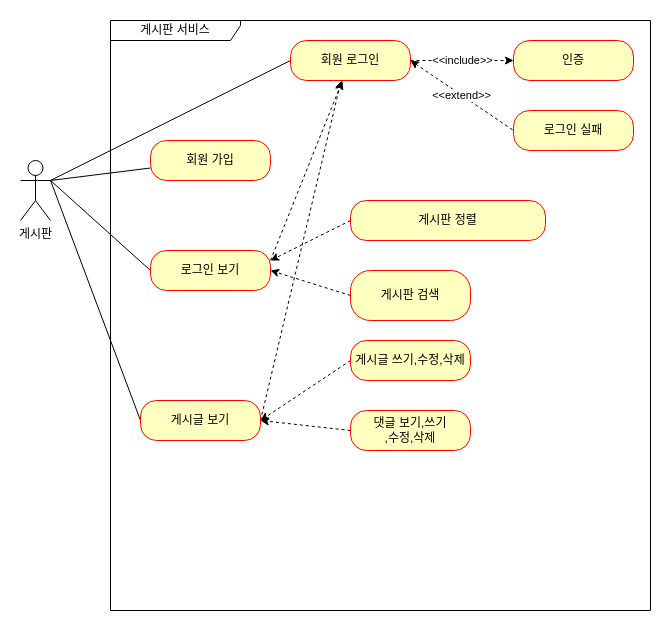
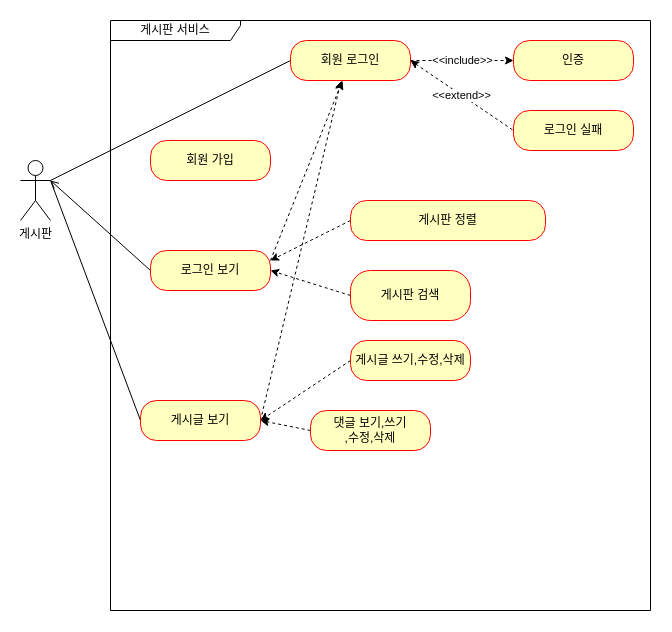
  <mxCell id="0" />
  <mxCell id="1" parent="0" />
  <mxCell id="2" value="게시판" style="shape=umlActor;verticalLabelPosition=bottom;verticalAlign=top;html=1;" vertex="1" parent="1"><mxGeometry x="20" y="160" width="30" height="60" as="geometry" /></mxCell>
  <mxCell id="3" value="게시판 서비스" style="shape=umlFrame;whiteSpace=wrap;html=1;pointerEvents=0;width=130;height=20;" vertex="1" parent="1"><mxGeometry x="110" y="20" width="540" height="590" as="geometry" /></mxCell>
- <mxCell id="4" style="rounded=0;orthogonalLoop=1;jettySize=auto;html=1;entryX=1;entryY=0.333;entryDx=0;entryDy=0;entryPerimeter=0;endArrow=none;endFill=0;" edge="1" parent="1" source="5" target="2"><mxGeometry relative="1" as="geometry" /></mxCell>
  <mxCell id="5" value="회원 가입" style="rounded=1;whiteSpace=wrap;html=1;arcSize=40;fontColor=#000000;fillColor=#ffffc0;strokeColor=#ff0000;" vertex="1" parent="1"><mxGeometry x="150" y="140" width="120" height="40" as="geometry" /></mxCell>
- <mxCell id="6" style="rounded=0;orthogonalLoop=1;jettySize=auto;html=1;entryX=1;entryY=0.333;entryDx=0;entryDy=0;entryPerimeter=0;endArrow=none;endFill=0;exitX=0;exitY=0.5;exitDx=0;exitDy=0;" edge="1" parent="1" source="8" target="2"><mxGeometry relative="1" as="geometry" /></mxCell>
+ <mxCell id="6" style="rounded=0;orthogonalLoop=1;jettySize=auto;html=1;entryX=1;entryY=0.333;entryDx=0;entryDy=0;entryPerimeter=0;endArrow=open;endFill=0;exitX=0;exitY=0.5;exitDx=0;exitDy=0;" edge="1" parent="1" source="8" target="2"><mxGeometry relative="1" as="geometry" /></mxCell>
  <mxCell id="7" style="rounded=0;orthogonalLoop=1;jettySize=auto;html=1;exitX=1;exitY=0.25;exitDx=0;exitDy=0;dashed=1;" edge="1" parent="1" source="8" target="15"><mxGeometry relative="1" as="geometry" /></mxCell>
  <mxCell id="8" value="로그인 보기" style="rounded=1;whiteSpace=wrap;html=1;arcSize=40;fontColor=#000000;fillColor=#ffffc0;strokeColor=#ff0000;" vertex="1" parent="1"><mxGeometry x="150" y="250" width="120" height="40" as="geometry" /></mxCell>
  <mxCell id="9" style="rounded=0;orthogonalLoop=1;jettySize=auto;html=1;entryX=1;entryY=0.333;entryDx=0;entryDy=0;entryPerimeter=0;endArrow=none;endFill=0;exitX=0;exitY=0.5;exitDx=0;exitDy=0;" edge="1" parent="1" source="11" target="2"><mxGeometry relative="1" as="geometry" /></mxCell>
  <mxCell id="10" style="rounded=0;orthogonalLoop=1;jettySize=auto;html=1;entryX=0.421;entryY=1.014;entryDx=0;entryDy=0;entryPerimeter=0;dashed=1;exitX=1;exitY=0.5;exitDx=0;exitDy=0;" edge="1" parent="1" source="11" target="15"><mxGeometry relative="1" as="geometry" /></mxCell>
  <mxCell id="11" value="게시글 보기" style="rounded=1;whiteSpace=wrap;html=1;arcSize=40;fontColor=#000000;fillColor=#ffffc0;strokeColor=#ff0000;" vertex="1" parent="1"><mxGeometry x="140" y="400" width="120" height="40" as="geometry" /></mxCell>
  <mxCell id="12" style="rounded=0;orthogonalLoop=1;jettySize=auto;html=1;endArrow=none;endFill=0;exitX=0;exitY=0.5;exitDx=0;exitDy=0;entryX=1;entryY=0.333;entryDx=0;entryDy=0;entryPerimeter=0;" edge="1" parent="1" source="15" target="2"><mxGeometry relative="1" as="geometry"><mxPoint x="50" y="180" as="targetPoint" /></mxGeometry></mxCell>
  <mxCell id="13" value="&amp;lt;&amp;lt;include&amp;gt;&amp;gt;" style="rounded=0;orthogonalLoop=1;jettySize=auto;html=1;endArrow=classic;endFill=1;dashed=1;" edge="1" parent="1" source="15" target="16"><mxGeometry relative="1" as="geometry" /></mxCell>
  <mxCell id="14" value="&amp;lt;&amp;lt;extend&amp;gt;&amp;gt;" style="rounded=0;orthogonalLoop=1;jettySize=auto;html=1;endArrow=none;endFill=0;entryX=0;entryY=0.5;entryDx=0;entryDy=0;exitX=1;exitY=0.5;exitDx=0;exitDy=0;dashed=1;startArrow=classic;startFill=1;" edge="1" parent="1" source="15" target="17"><mxGeometry relative="1" as="geometry" /></mxCell>
  <mxCell id="15" value="회원 로그인" style="rounded=1;whiteSpace=wrap;html=1;arcSize=40;fontColor=#000000;fillColor=#ffffc0;strokeColor=#ff0000;" vertex="1" parent="1"><mxGeometry x="290" y="40" width="120" height="40" as="geometry" /></mxCell>
  <mxCell id="16" value="인증" style="rounded=1;whiteSpace=wrap;html=1;arcSize=40;fontColor=#000000;fillColor=#ffffc0;strokeColor=#ff0000;" vertex="1" parent="1"><mxGeometry x="513" y="40" width="120" height="40" as="geometry" /></mxCell>
  <mxCell id="17" value="로그인 실패" style="rounded=1;whiteSpace=wrap;html=1;arcSize=40;fontColor=#000000;fillColor=#ffffc0;strokeColor=#ff0000;" vertex="1" parent="1"><mxGeometry x="513" y="110" width="120" height="40" as="geometry" /></mxCell>
  <mxCell id="18" style="rounded=0;orthogonalLoop=1;jettySize=auto;html=1;entryX=1;entryY=0.25;entryDx=0;entryDy=0;strokeColor=default;dashed=1;exitX=0;exitY=0.5;exitDx=0;exitDy=0;" edge="1" parent="1" source="19" target="8"><mxGeometry relative="1" as="geometry" /></mxCell>
  <mxCell id="19" value="게시판 정렬" style="rounded=1;whiteSpace=wrap;html=1;arcSize=40;fontColor=#000000;fillColor=#ffffc0;strokeColor=#ff0000;" vertex="1" parent="1"><mxGeometry x="350" y="200" width="195" height="40" as="geometry" /></mxCell>
  <mxCell id="20" style="rounded=0;orthogonalLoop=1;jettySize=auto;html=1;entryX=1;entryY=0.5;entryDx=0;entryDy=0;dashed=1;exitX=0;exitY=0.5;exitDx=0;exitDy=0;" edge="1" parent="1" source="21" target="8"><mxGeometry relative="1" as="geometry" /></mxCell>
  <mxCell id="21" value="게시판 검색" style="rounded=1;whiteSpace=wrap;html=1;arcSize=40;fontColor=#000000;fillColor=#ffffc0;strokeColor=#ff0000;" vertex="1" parent="1"><mxGeometry x="350" y="270" width="120" height="50" as="geometry" /></mxCell>
  <mxCell id="22" style="rounded=0;orthogonalLoop=1;jettySize=auto;html=1;entryX=1;entryY=0.5;entryDx=0;entryDy=0;dashed=1;exitX=0;exitY=0.5;exitDx=0;exitDy=0;" edge="1" parent="1" source="23" target="11"><mxGeometry relative="1" as="geometry" /></mxCell>
  <mxCell id="23" value="게시글 쓰기,수정,삭제" style="rounded=1;whiteSpace=wrap;html=1;arcSize=40;fontColor=#000000;fillColor=#ffffc0;strokeColor=#ff0000;" vertex="1" parent="1"><mxGeometry x="350" y="340" width="120" height="40" as="geometry" /></mxCell>
  <mxCell id="24" style="rounded=0;orthogonalLoop=1;jettySize=auto;html=1;entryX=1;entryY=0.5;entryDx=0;entryDy=0;dashed=1;exitX=0;exitY=0.5;exitDx=0;exitDy=0;" edge="1" parent="1" source="25" target="11"><mxGeometry relative="1" as="geometry" /></mxCell>
- <mxCell id="25" value="댓글 보기,쓰기&lt;br&gt;,수정,삭제" style="rounded=1;whiteSpace=wrap;html=1;arcSize=40;fontColor=#000000;fillColor=#ffffc0;strokeColor=#ff0000;" vertex="1" parent="1"><mxGeometry x="350" y="410" width="120" height="40" as="geometry" /></mxCell>
+ <mxCell id="25" value="댓글 보기,쓰기&lt;br&gt;,수정,삭제" style="rounded=1;whiteSpace=wrap;html=1;arcSize=40;fontColor=#000000;fillColor=#ffffc0;strokeColor=#ff0000;" vertex="1" parent="1"><mxGeometry x="310" y="410" width="120" height="40" as="geometry" /></mxCell>
